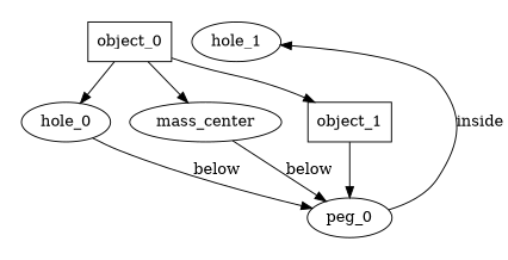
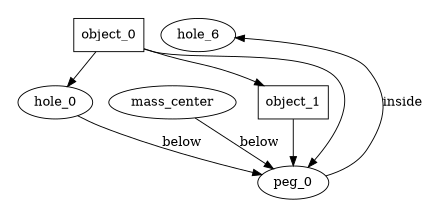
  digraph {
    n1 [label=object_0 shape=box]
    n2 [label=hole_0]
    n3 [label=mass_center]
-   n4 [label=hole_1]
+   n4 [label=hole_6]
    n5 [label=object_1 shape=box]
    n6 [label=peg_0]
    subgraph cluster_1 {
      peripheries=0
      n1
      n2
      n3
      n4
    }
    subgraph cluster_2 {
      peripheries=0
      n5
      n6
    }
    n1 -> n2
-   n1 -> n3
+   n1 -> n6
    n1 -> n5
    n2 -> n6 [label=below]
    n3 -> n6 [label=below]
    n5 -> n6
    n6 -> n4 [label=inside]
  }
